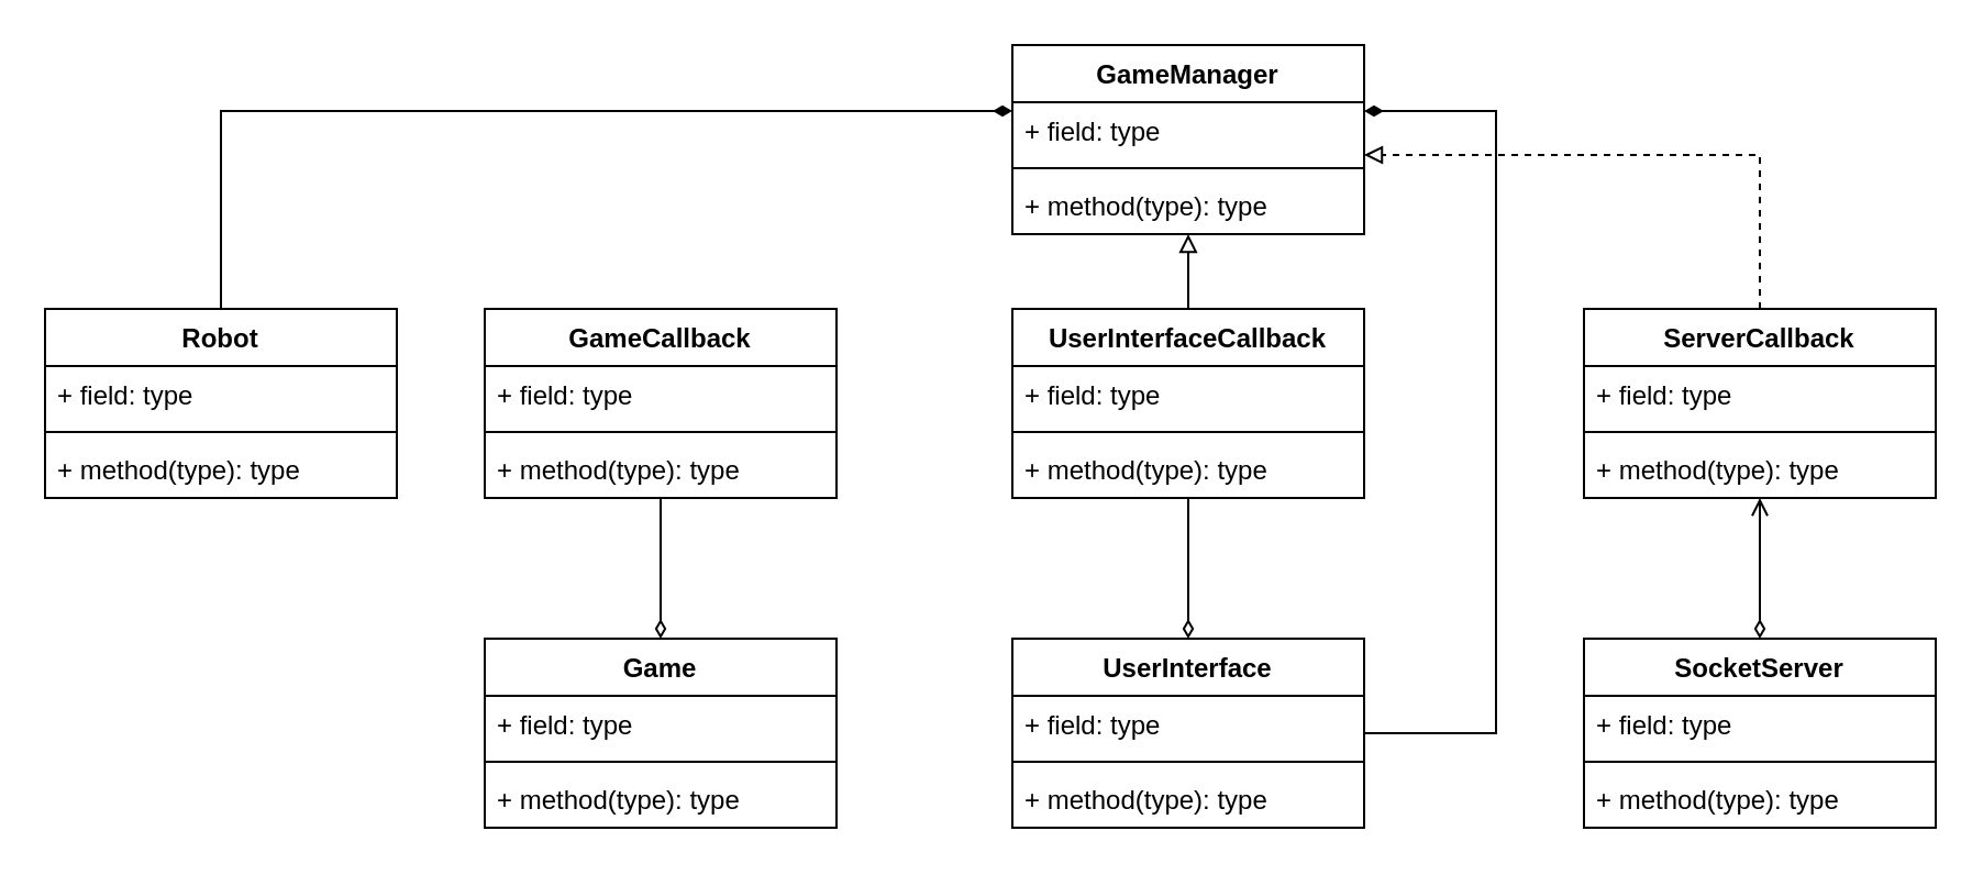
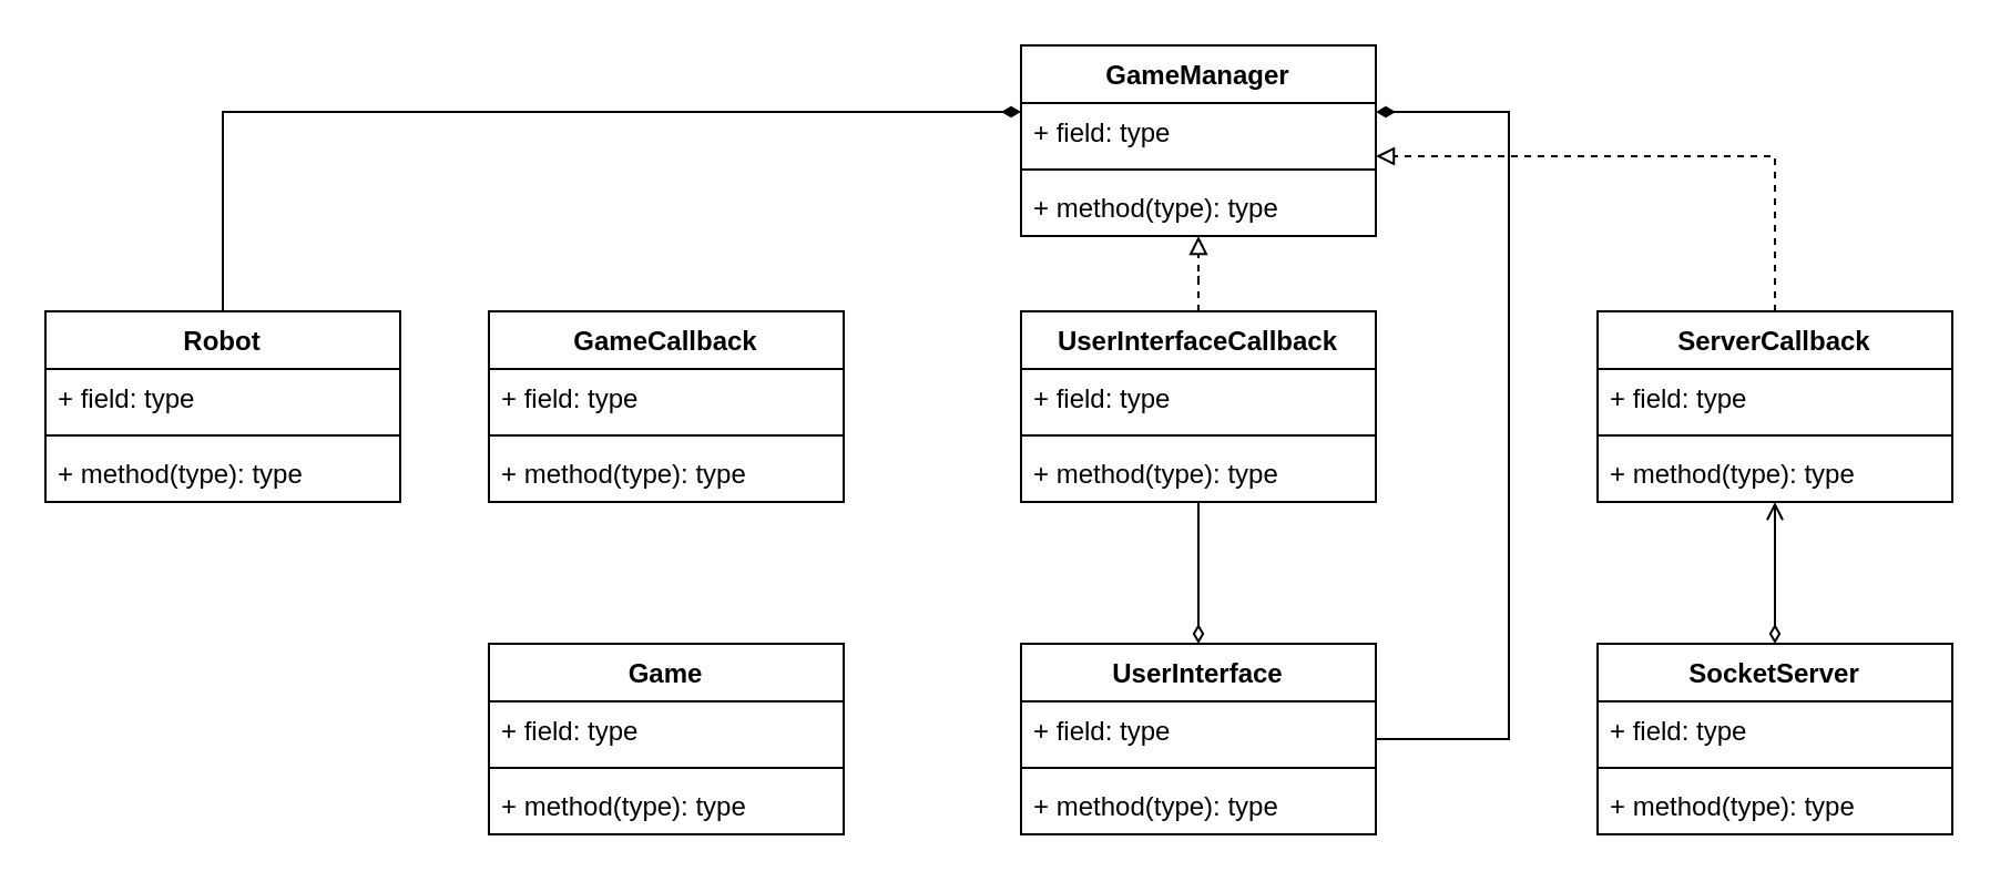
  <mxCell id="0" />
  <mxCell id="1" parent="0" />
  <mxCell id="2" style="edgeStyle=orthogonalEdgeStyle;rounded=0;orthogonalLoop=1;jettySize=auto;html=1;startArrow=diamondThin;startFill=1;endArrow=none;endFill=0;" edge="1" parent="1" source="3" target="37"><mxGeometry relative="1" as="geometry"><Array as="points"><mxPoint x="100" y="50" /></Array></mxGeometry></mxCell>
  <mxCell id="3" value="GameManager" style="swimlane;fontStyle=1;align=center;verticalAlign=top;childLayout=stackLayout;horizontal=1;startSize=26;horizontalStack=0;resizeParent=1;resizeParentMax=0;resizeLast=0;collapsible=1;marginBottom=0;" vertex="1" parent="1"><mxGeometry x="460" y="20" width="160" height="86" as="geometry" /></mxCell>
  <mxCell id="4" value="+ field: type" style="text;strokeColor=none;fillColor=none;align=left;verticalAlign=top;spacingLeft=4;spacingRight=4;overflow=hidden;rotatable=0;points=[[0,0.5],[1,0.5]];portConstraint=eastwest;" vertex="1" parent="3"><mxGeometry y="26" width="160" height="26" as="geometry" /></mxCell>
  <mxCell id="5" value="" style="line;strokeWidth=1;fillColor=none;align=left;verticalAlign=middle;spacingTop=-1;spacingLeft=3;spacingRight=3;rotatable=0;labelPosition=right;points=[];portConstraint=eastwest;strokeColor=inherit;" vertex="1" parent="3"><mxGeometry y="52" width="160" height="8" as="geometry" /></mxCell>
  <mxCell id="6" value="+ method(type): type" style="text;strokeColor=none;fillColor=none;align=left;verticalAlign=top;spacingLeft=4;spacingRight=4;overflow=hidden;rotatable=0;points=[[0,0.5],[1,0.5]];portConstraint=eastwest;" vertex="1" parent="3"><mxGeometry y="60" width="160" height="26" as="geometry" /></mxCell>
- <mxCell id="7" style="edgeStyle=orthogonalEdgeStyle;rounded=0;orthogonalLoop=1;jettySize=auto;html=1;endArrow=diamondThin;endFill=0;" edge="1" parent="1" source="8" target="22"><mxGeometry relative="1" as="geometry" /></mxCell>
  <mxCell id="8" value="GameCallback" style="swimlane;fontStyle=1;align=center;verticalAlign=top;childLayout=stackLayout;horizontal=1;startSize=26;horizontalStack=0;resizeParent=1;resizeParentMax=0;resizeLast=0;collapsible=1;marginBottom=0;" vertex="1" parent="1"><mxGeometry x="220" y="140" width="160" height="86" as="geometry" /></mxCell>
  <mxCell id="9" value="+ field: type" style="text;strokeColor=none;fillColor=none;align=left;verticalAlign=top;spacingLeft=4;spacingRight=4;overflow=hidden;rotatable=0;points=[[0,0.5],[1,0.5]];portConstraint=eastwest;" vertex="1" parent="8"><mxGeometry y="26" width="160" height="26" as="geometry" /></mxCell>
  <mxCell id="10" value="" style="line;strokeWidth=1;fillColor=none;align=left;verticalAlign=middle;spacingTop=-1;spacingLeft=3;spacingRight=3;rotatable=0;labelPosition=right;points=[];portConstraint=eastwest;strokeColor=inherit;" vertex="1" parent="8"><mxGeometry y="52" width="160" height="8" as="geometry" /></mxCell>
  <mxCell id="11" value="+ method(type): type" style="text;strokeColor=none;fillColor=none;align=left;verticalAlign=top;spacingLeft=4;spacingRight=4;overflow=hidden;rotatable=0;points=[[0,0.5],[1,0.5]];portConstraint=eastwest;" vertex="1" parent="8"><mxGeometry y="60" width="160" height="26" as="geometry" /></mxCell>
- <mxCell id="12" style="edgeStyle=orthogonalEdgeStyle;rounded=0;orthogonalLoop=1;jettySize=auto;html=1;dashed=0;endArrow=block;endFill=0;" edge="1" parent="1" source="13" target="3"><mxGeometry relative="1" as="geometry" /></mxCell>
+ <mxCell id="12" style="edgeStyle=orthogonalEdgeStyle;rounded=0;orthogonalLoop=1;jettySize=auto;html=1;dashed=1;endArrow=block;endFill=0;" edge="1" parent="1" source="13" target="3"><mxGeometry relative="1" as="geometry" /></mxCell>
  <mxCell id="13" value="UserInterfaceCallback" style="swimlane;fontStyle=1;align=center;verticalAlign=top;childLayout=stackLayout;horizontal=1;startSize=26;horizontalStack=0;resizeParent=1;resizeParentMax=0;resizeLast=0;collapsible=1;marginBottom=0;" vertex="1" parent="1"><mxGeometry x="460" y="140" width="160" height="86" as="geometry" /></mxCell>
  <mxCell id="14" value="+ field: type" style="text;strokeColor=none;fillColor=none;align=left;verticalAlign=top;spacingLeft=4;spacingRight=4;overflow=hidden;rotatable=0;points=[[0,0.5],[1,0.5]];portConstraint=eastwest;" vertex="1" parent="13"><mxGeometry y="26" width="160" height="26" as="geometry" /></mxCell>
  <mxCell id="15" value="" style="line;strokeWidth=1;fillColor=none;align=left;verticalAlign=middle;spacingTop=-1;spacingLeft=3;spacingRight=3;rotatable=0;labelPosition=right;points=[];portConstraint=eastwest;strokeColor=inherit;" vertex="1" parent="13"><mxGeometry y="52" width="160" height="8" as="geometry" /></mxCell>
  <mxCell id="16" value="+ method(type): type" style="text;strokeColor=none;fillColor=none;align=left;verticalAlign=top;spacingLeft=4;spacingRight=4;overflow=hidden;rotatable=0;points=[[0,0.5],[1,0.5]];portConstraint=eastwest;" vertex="1" parent="13"><mxGeometry y="60" width="160" height="26" as="geometry" /></mxCell>
  <mxCell id="17" style="edgeStyle=orthogonalEdgeStyle;rounded=0;orthogonalLoop=1;jettySize=auto;html=1;dashed=1;endArrow=block;endFill=0;" edge="1" parent="1" source="18" target="3"><mxGeometry relative="1" as="geometry"><Array as="points"><mxPoint x="800" y="70" /></Array></mxGeometry></mxCell>
  <mxCell id="18" value="ServerCallback" style="swimlane;fontStyle=1;align=center;verticalAlign=top;childLayout=stackLayout;horizontal=1;startSize=26;horizontalStack=0;resizeParent=1;resizeParentMax=0;resizeLast=0;collapsible=1;marginBottom=0;" vertex="1" parent="1"><mxGeometry x="720" y="140" width="160" height="86" as="geometry" /></mxCell>
  <mxCell id="19" value="+ field: type" style="text;strokeColor=none;fillColor=none;align=left;verticalAlign=top;spacingLeft=4;spacingRight=4;overflow=hidden;rotatable=0;points=[[0,0.5],[1,0.5]];portConstraint=eastwest;" vertex="1" parent="18"><mxGeometry y="26" width="160" height="26" as="geometry" /></mxCell>
  <mxCell id="20" value="" style="line;strokeWidth=1;fillColor=none;align=left;verticalAlign=middle;spacingTop=-1;spacingLeft=3;spacingRight=3;rotatable=0;labelPosition=right;points=[];portConstraint=eastwest;strokeColor=inherit;" vertex="1" parent="18"><mxGeometry y="52" width="160" height="8" as="geometry" /></mxCell>
  <mxCell id="21" value="+ method(type): type" style="text;strokeColor=none;fillColor=none;align=left;verticalAlign=top;spacingLeft=4;spacingRight=4;overflow=hidden;rotatable=0;points=[[0,0.5],[1,0.5]];portConstraint=eastwest;" vertex="1" parent="18"><mxGeometry y="60" width="160" height="26" as="geometry" /></mxCell>
  <mxCell id="22" value="Game" style="swimlane;fontStyle=1;align=center;verticalAlign=top;childLayout=stackLayout;horizontal=1;startSize=26;horizontalStack=0;resizeParent=1;resizeParentMax=0;resizeLast=0;collapsible=1;marginBottom=0;" vertex="1" parent="1"><mxGeometry x="220" y="290" width="160" height="86" as="geometry" /></mxCell>
  <mxCell id="23" value="+ field: type" style="text;strokeColor=none;fillColor=none;align=left;verticalAlign=top;spacingLeft=4;spacingRight=4;overflow=hidden;rotatable=0;points=[[0,0.5],[1,0.5]];portConstraint=eastwest;" vertex="1" parent="22"><mxGeometry y="26" width="160" height="26" as="geometry" /></mxCell>
  <mxCell id="24" value="" style="line;strokeWidth=1;fillColor=none;align=left;verticalAlign=middle;spacingTop=-1;spacingLeft=3;spacingRight=3;rotatable=0;labelPosition=right;points=[];portConstraint=eastwest;strokeColor=inherit;" vertex="1" parent="22"><mxGeometry y="52" width="160" height="8" as="geometry" /></mxCell>
  <mxCell id="25" value="+ method(type): type" style="text;strokeColor=none;fillColor=none;align=left;verticalAlign=top;spacingLeft=4;spacingRight=4;overflow=hidden;rotatable=0;points=[[0,0.5],[1,0.5]];portConstraint=eastwest;" vertex="1" parent="22"><mxGeometry y="60" width="160" height="26" as="geometry" /></mxCell>
  <mxCell id="26" style="edgeStyle=orthogonalEdgeStyle;rounded=0;orthogonalLoop=1;jettySize=auto;html=1;endArrow=none;endFill=0;startArrow=diamondThin;startFill=0;" edge="1" parent="1" source="28" target="13"><mxGeometry relative="1" as="geometry" /></mxCell>
  <mxCell id="27" style="edgeStyle=orthogonalEdgeStyle;rounded=0;orthogonalLoop=1;jettySize=auto;html=1;startArrow=none;startFill=0;endArrow=diamondThin;endFill=1;" edge="1" parent="1" source="28" target="3"><mxGeometry relative="1" as="geometry"><Array as="points"><mxPoint x="680" y="333" /><mxPoint x="680" y="50" /></Array></mxGeometry></mxCell>
  <mxCell id="28" value="UserInterface" style="swimlane;fontStyle=1;align=center;verticalAlign=top;childLayout=stackLayout;horizontal=1;startSize=26;horizontalStack=0;resizeParent=1;resizeParentMax=0;resizeLast=0;collapsible=1;marginBottom=0;" vertex="1" parent="1"><mxGeometry x="460" y="290" width="160" height="86" as="geometry" /></mxCell>
  <mxCell id="29" value="+ field: type" style="text;strokeColor=none;fillColor=none;align=left;verticalAlign=top;spacingLeft=4;spacingRight=4;overflow=hidden;rotatable=0;points=[[0,0.5],[1,0.5]];portConstraint=eastwest;" vertex="1" parent="28"><mxGeometry y="26" width="160" height="26" as="geometry" /></mxCell>
  <mxCell id="30" value="" style="line;strokeWidth=1;fillColor=none;align=left;verticalAlign=middle;spacingTop=-1;spacingLeft=3;spacingRight=3;rotatable=0;labelPosition=right;points=[];portConstraint=eastwest;strokeColor=inherit;" vertex="1" parent="28"><mxGeometry y="52" width="160" height="8" as="geometry" /></mxCell>
  <mxCell id="31" value="+ method(type): type" style="text;strokeColor=none;fillColor=none;align=left;verticalAlign=top;spacingLeft=4;spacingRight=4;overflow=hidden;rotatable=0;points=[[0,0.5],[1,0.5]];portConstraint=eastwest;" vertex="1" parent="28"><mxGeometry y="60" width="160" height="26" as="geometry" /></mxCell>
  <mxCell id="32" style="edgeStyle=orthogonalEdgeStyle;rounded=0;orthogonalLoop=1;jettySize=auto;html=1;startArrow=diamondThin;startFill=0;endArrow=open;endFill=0;" edge="1" parent="1" source="33" target="18"><mxGeometry relative="1" as="geometry" /></mxCell>
  <mxCell id="33" value="SocketServer" style="swimlane;fontStyle=1;align=center;verticalAlign=top;childLayout=stackLayout;horizontal=1;startSize=26;horizontalStack=0;resizeParent=1;resizeParentMax=0;resizeLast=0;collapsible=1;marginBottom=0;" vertex="1" parent="1"><mxGeometry x="720" y="290" width="160" height="86" as="geometry" /></mxCell>
  <mxCell id="34" value="+ field: type" style="text;strokeColor=none;fillColor=none;align=left;verticalAlign=top;spacingLeft=4;spacingRight=4;overflow=hidden;rotatable=0;points=[[0,0.5],[1,0.5]];portConstraint=eastwest;" vertex="1" parent="33"><mxGeometry y="26" width="160" height="26" as="geometry" /></mxCell>
  <mxCell id="35" value="" style="line;strokeWidth=1;fillColor=none;align=left;verticalAlign=middle;spacingTop=-1;spacingLeft=3;spacingRight=3;rotatable=0;labelPosition=right;points=[];portConstraint=eastwest;strokeColor=inherit;" vertex="1" parent="33"><mxGeometry y="52" width="160" height="8" as="geometry" /></mxCell>
  <mxCell id="36" value="+ method(type): type" style="text;strokeColor=none;fillColor=none;align=left;verticalAlign=top;spacingLeft=4;spacingRight=4;overflow=hidden;rotatable=0;points=[[0,0.5],[1,0.5]];portConstraint=eastwest;" vertex="1" parent="33"><mxGeometry y="60" width="160" height="26" as="geometry" /></mxCell>
  <mxCell id="37" value="Robot" style="swimlane;fontStyle=1;align=center;verticalAlign=top;childLayout=stackLayout;horizontal=1;startSize=26;horizontalStack=0;resizeParent=1;resizeParentMax=0;resizeLast=0;collapsible=1;marginBottom=0;" vertex="1" parent="1"><mxGeometry x="20" y="140" width="160" height="86" as="geometry" /></mxCell>
  <mxCell id="38" value="+ field: type" style="text;strokeColor=none;fillColor=none;align=left;verticalAlign=top;spacingLeft=4;spacingRight=4;overflow=hidden;rotatable=0;points=[[0,0.5],[1,0.5]];portConstraint=eastwest;" vertex="1" parent="37"><mxGeometry y="26" width="160" height="26" as="geometry" /></mxCell>
  <mxCell id="39" value="" style="line;strokeWidth=1;fillColor=none;align=left;verticalAlign=middle;spacingTop=-1;spacingLeft=3;spacingRight=3;rotatable=0;labelPosition=right;points=[];portConstraint=eastwest;strokeColor=inherit;" vertex="1" parent="37"><mxGeometry y="52" width="160" height="8" as="geometry" /></mxCell>
  <mxCell id="40" value="+ method(type): type" style="text;strokeColor=none;fillColor=none;align=left;verticalAlign=top;spacingLeft=4;spacingRight=4;overflow=hidden;rotatable=0;points=[[0,0.5],[1,0.5]];portConstraint=eastwest;" vertex="1" parent="37"><mxGeometry y="60" width="160" height="26" as="geometry" /></mxCell>
